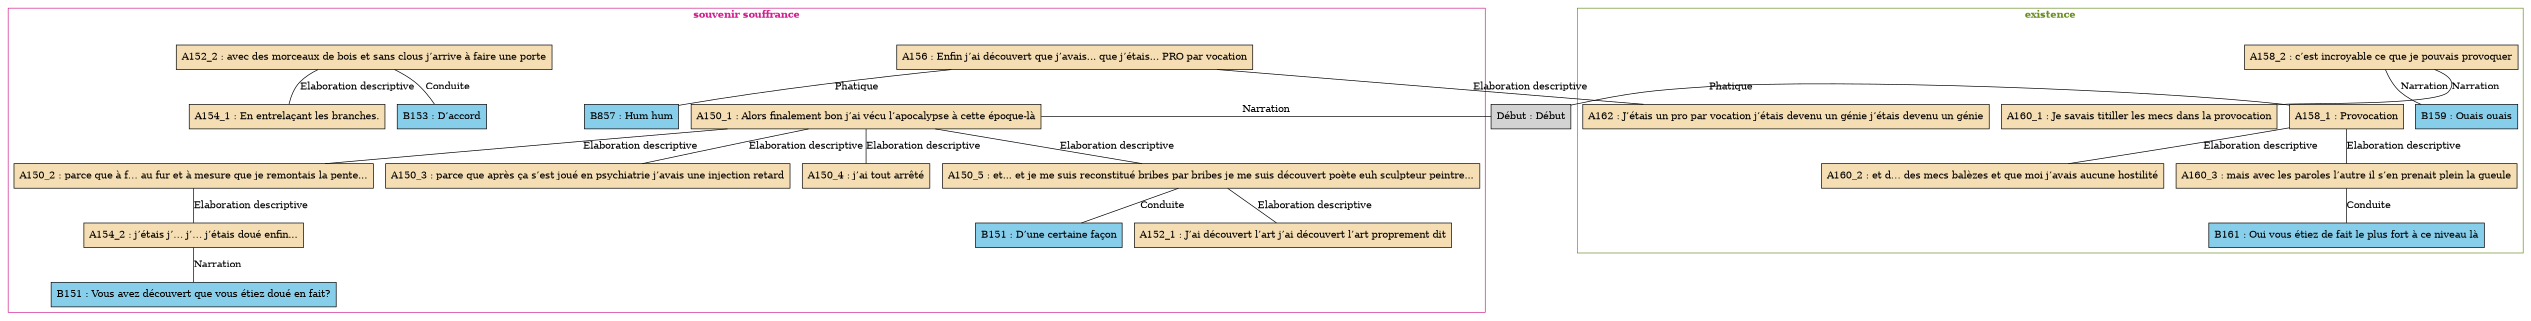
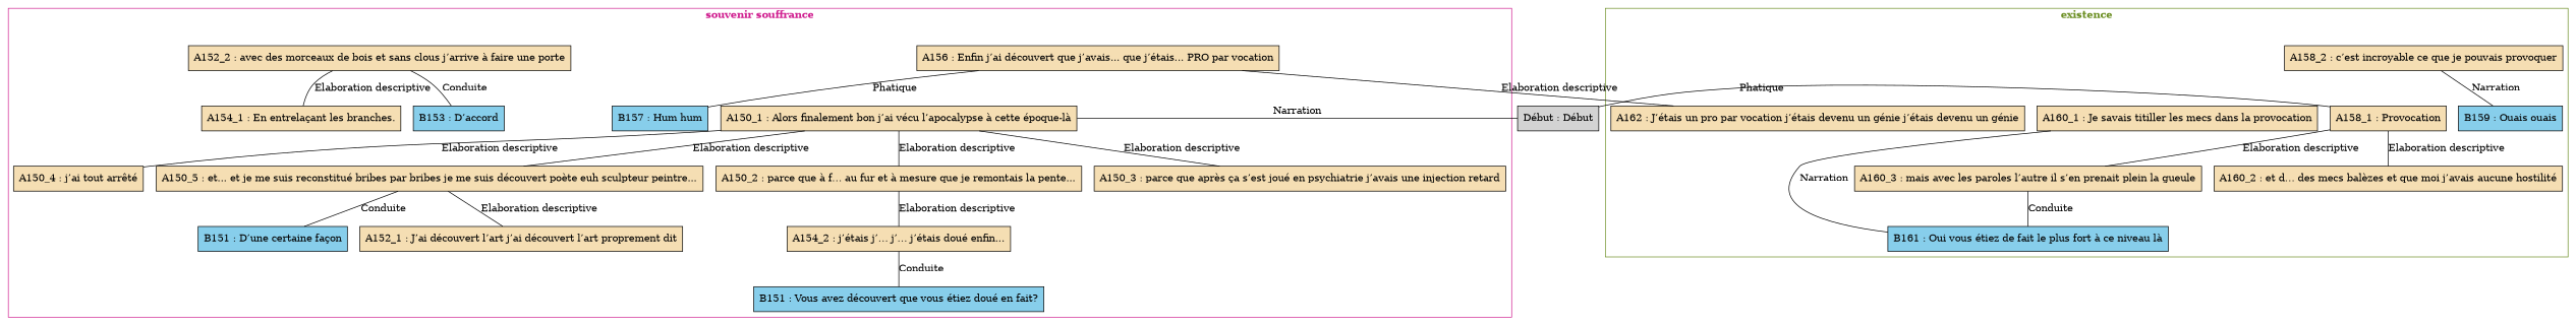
  digraph {
    fontname="DejaVu Serif"
    newrank=true
    node [fillcolor=wheat fontname="DejaVu Serif" shape=box style=filled]
    edge [dir=none fontname="DejaVu Serif" weight=2]
    n1 [label="A150_1 : Alors finalement bon j’ai vécu l’apocalypse à cette époque-là"]
    n2 [label="A150_2 : parce que à f… au fur et à mesure que je remontais la pente..."]
    n3 [label="A150_3 : parce que après ça s’est joué en psychiatrie j’avais une injection retard"]
    n4 [label="A150_4 : j’ai tout arrêté"]
    n5 [label="A150_5 : et... et je me suis reconstitué bribes par bribes je me suis découvert poète euh sculpteur peintre..."]
    n6 [fillcolor=skyblue label="B151 : D’une certaine façon"]
    n7 [label="A152_1 : J’ai découvert l’art j’ai découvert l’art proprement dit"]
    n8 [label="A152_2 : avec des morceaux de bois et sans clous j’arrive à faire une porte"]
    n9 [fillcolor=skyblue label="B153 : D’accord"]
    n10 [label="A154_1 : En entrelaçant les branches."]
    n11 [label="A154_2 : j’étais j’… j’… j’étais doué enfin..."]
    n12 [fillcolor=skyblue label="B151 : Vous avez découvert que vous étiez doué en fait?"]
    n13 [label="A156 : Enfin j’ai découvert que j’avais... que j’étais... PRO par vocation"]
-   n14 [fillcolor=skyblue label="B857 : Hum hum"]
+   n14 [fillcolor=skyblue label="B157 : Hum hum"]
    n15 [label="A158_1 : Provocation"]
    n16 [label="A158_2 : c’est incroyable ce que je pouvais provoquer"]
    n17 [fillcolor=skyblue label="B159 : Ouais ouais"]
    n18 [label="A160_1 : Je savais titiller les mecs dans la provocation"]
    n19 [label="A160_2 : et d… des mecs balèzes et que moi j’avais aucune hostilité"]
    n20 [label="A160_3 : mais avec les paroles l’autre il s’en prenait plein la gueule"]
    n21 [fillcolor=skyblue label="B161 : Oui vous étiez de fait le plus fort à ce niveau là"]
    n22 [label="A162 : J’étais un pro par vocation j’étais devenu un génie j’étais devenu un génie"]
    zero [style=invis fillcolor=""]
    n24 [label="Début : Début" fillcolor=""]
    subgraph cluster_1 {
      color=violetred
      fontcolor=violetred
      label=<<B>souvenir souffrance</B>>
      n1
      n2
      n3
      n4
      n5
      n6
      n7
      n8
      n9
      n10
      n11
      n12
      n13
      n14
    }
    subgraph cluster_2 {
      color=olivedrab
      fontcolor=olivedrab
      label=<<B>existence</B>>
      n15
      n16
      n17
      n18
      n19
      n20
      n21
      n22
    }
    n1 -> n2 [label="Elaboration descriptive"]
    n1 -> n3 [label="Elaboration descriptive"]
    n1 -> n4 [label="Elaboration descriptive"]
    n1 -> n5 [label="Elaboration descriptive"]
    n2 -> n11 [label="Elaboration descriptive"]
    n5 -> n6 [label=Conduite]
    n5 -> n7 [label="Elaboration descriptive"]
    n8 -> n9 [label=Conduite]
    n8 -> n10 [label="Elaboration descriptive"]
-   n11 -> n12 [label=Narration]
+   n11 -> n12 [label=Conduite]
    n13 -> n14 [label=Phatique]
    n13 -> n22 [label="Elaboration descriptive"]
    n15 -> n19 [label="Elaboration descriptive"]
    n15 -> n20 [label="Elaboration descriptive"]
    n16 -> n17 [label=Narration]
-   n16 -> n18 [constraint=false label=Narration weight=""]
+   n21 -> n18 [constraint=false label=Narration weight=""]
    n20 -> n21 [label=Conduite]
    zero -> n1 [style=invis weight=1 dir=""]
    zero -> n15 [style=invis weight=1 dir=""]
    zero -> n18 [style=invis weight=1 dir=""]
    zero -> n24 [style=invis dir="" weight=""]
    n24 -> n1 [constraint=false label=Narration weight=""]
    n24 -> n15 [constraint=false label=Phatique weight=""]
  }
